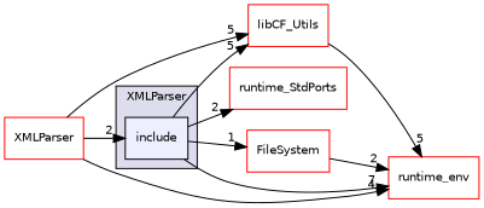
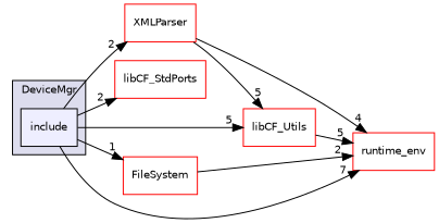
  digraph {
    compound=true
    rankdir=LR
    node [fillcolor=white fontname=Helvetica fontsize=10 shape=box style=filled color=red]
    edge [headlabel=2 labeldistance=1.5 labelfontname=Helvetica labelfontsize=10]
    n1 [fillcolor="#eeeeff" label=include pencolor=black color=""]
    n2 [label=XMLParser]
-   n3 [label=runtime_StdPorts]
+   n3 [label=libCF_StdPorts]
    n4 [label=libCF_Utils]
    n5 [label=FileSystem]
    n6 [label=runtime_env]
    subgraph cluster_1 {
      bgcolor="#ddddee"
      fontname=Helvetica
      fontsize=10
-     label=XMLParser
+     label=DeviceMgr
      pencolor=black
      n1
    }
-   n2 -> n1
+   n1 -> n2
    n1 -> n3
    n1 -> n4 [headlabel=5]
    n1 -> n5 [headlabel=1]
    n1 -> n6 [headlabel=7]
    n2 -> n4 [headlabel=5]
    n2 -> n6 [headlabel=4]
    n4 -> n6 [headlabel=5]
    n5 -> n6
  }
